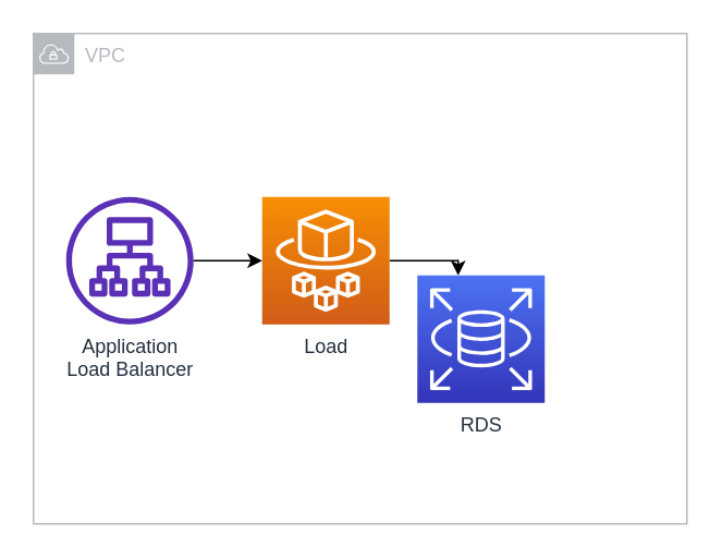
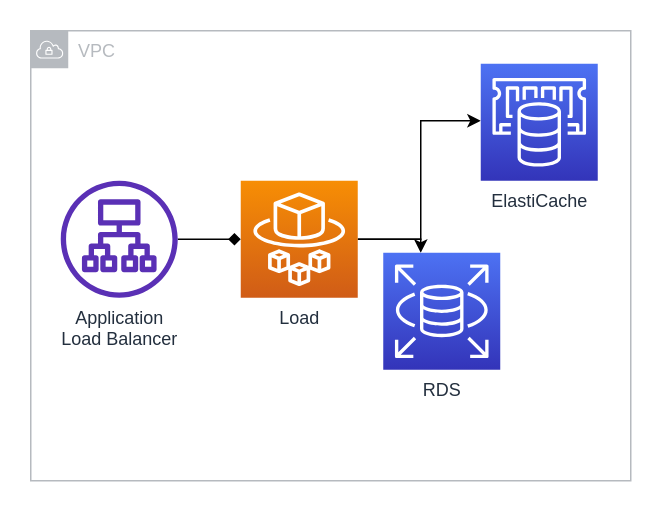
  <mxCell id="0" />
  <mxCell id="1" parent="0" />
  <mxCell id="2" value="VPC" style="outlineConnect=0;gradientColor=none;html=1;whiteSpace=wrap;fontSize=12;fontStyle=0;shape=mxgraph.aws4.group;grIcon=mxgraph.aws4.group_vpc;strokeColor=#B6BABF;fillColor=none;verticalAlign=top;align=left;spacingLeft=30;fontColor=#B6BABF;dashed=0;" vertex="1" parent="1"><mxGeometry x="20" y="20" width="400" height="300" as="geometry" /></mxCell>
  <mxCell id="3" style="edgeStyle=orthogonalEdgeStyle;rounded=0;orthogonalLoop=1;jettySize=auto;html=1;" edge="1" parent="1" source="5" target="6"><mxGeometry relative="1" as="geometry"><Array as="points"><mxPoint x="280" y="159" /><mxPoint x="280" y="240" /></Array></mxGeometry></mxCell>
+ <mxCell id="4" style="edgeStyle=orthogonalEdgeStyle;rounded=0;orthogonalLoop=1;jettySize=auto;html=1;" edge="1" parent="1" source="5" target="7"><mxGeometry relative="1" as="geometry"><Array as="points"><mxPoint x="280" y="159" /><mxPoint x="280" y="80" /></Array></mxGeometry></mxCell>
  <mxCell id="5" value="Load" style="outlineConnect=0;fontColor=#232F3E;gradientColor=#F78E04;gradientDirection=north;fillColor=#D05C17;strokeColor=#ffffff;dashed=0;verticalLabelPosition=bottom;verticalAlign=top;align=center;html=1;fontSize=12;fontStyle=0;aspect=fixed;shape=mxgraph.aws4.resourceIcon;resIcon=mxgraph.aws4.fargate;" vertex="1" parent="1"><mxGeometry x="160" y="120" width="78" height="78" as="geometry" /></mxCell>
  <mxCell id="6" value="RDS" style="outlineConnect=0;fontColor=#232F3E;gradientColor=#4D72F3;gradientDirection=north;fillColor=#3334B9;strokeColor=#ffffff;dashed=0;verticalLabelPosition=bottom;verticalAlign=top;align=center;html=1;fontSize=12;fontStyle=0;aspect=fixed;shape=mxgraph.aws4.resourceIcon;resIcon=mxgraph.aws4.rds;" vertex="1" parent="1"><mxGeometry x="255" y="168" width="78" height="78" as="geometry" /></mxCell>
- <mxCell id="8" style="edgeStyle=orthogonalEdgeStyle;rounded=0;orthogonalLoop=1;jettySize=auto;html=1;" edge="1" parent="1" source="9" target="5"><mxGeometry relative="1" as="geometry" /></mxCell>
+ <mxCell id="7" value="ElastiCache" style="outlineConnect=0;fontColor=#232F3E;gradientColor=#4D72F3;gradientDirection=north;fillColor=#3334B9;strokeColor=#ffffff;dashed=0;verticalLabelPosition=bottom;verticalAlign=top;align=center;html=1;fontSize=12;fontStyle=0;aspect=fixed;shape=mxgraph.aws4.resourceIcon;resIcon=mxgraph.aws4.elasticache;" vertex="1" parent="1"><mxGeometry x="320" y="42" width="78" height="78" as="geometry" /></mxCell>
+ <mxCell id="8" style="edgeStyle=orthogonalEdgeStyle;rounded=0;orthogonalLoop=1;jettySize=auto;html=1;endArrow=diamond;" edge="1" parent="1" source="9" target="5"><mxGeometry relative="1" as="geometry" /></mxCell>
  <mxCell id="9" value="Application&lt;br&gt;Load Balancer" style="outlineConnect=0;fontColor=#232F3E;gradientColor=none;fillColor=#5A30B5;strokeColor=none;dashed=0;verticalLabelPosition=bottom;verticalAlign=top;align=center;html=1;fontSize=12;fontStyle=0;aspect=fixed;pointerEvents=1;shape=mxgraph.aws4.application_load_balancer;" vertex="1" parent="1"><mxGeometry x="40" y="120" width="78" height="78" as="geometry" /></mxCell>
